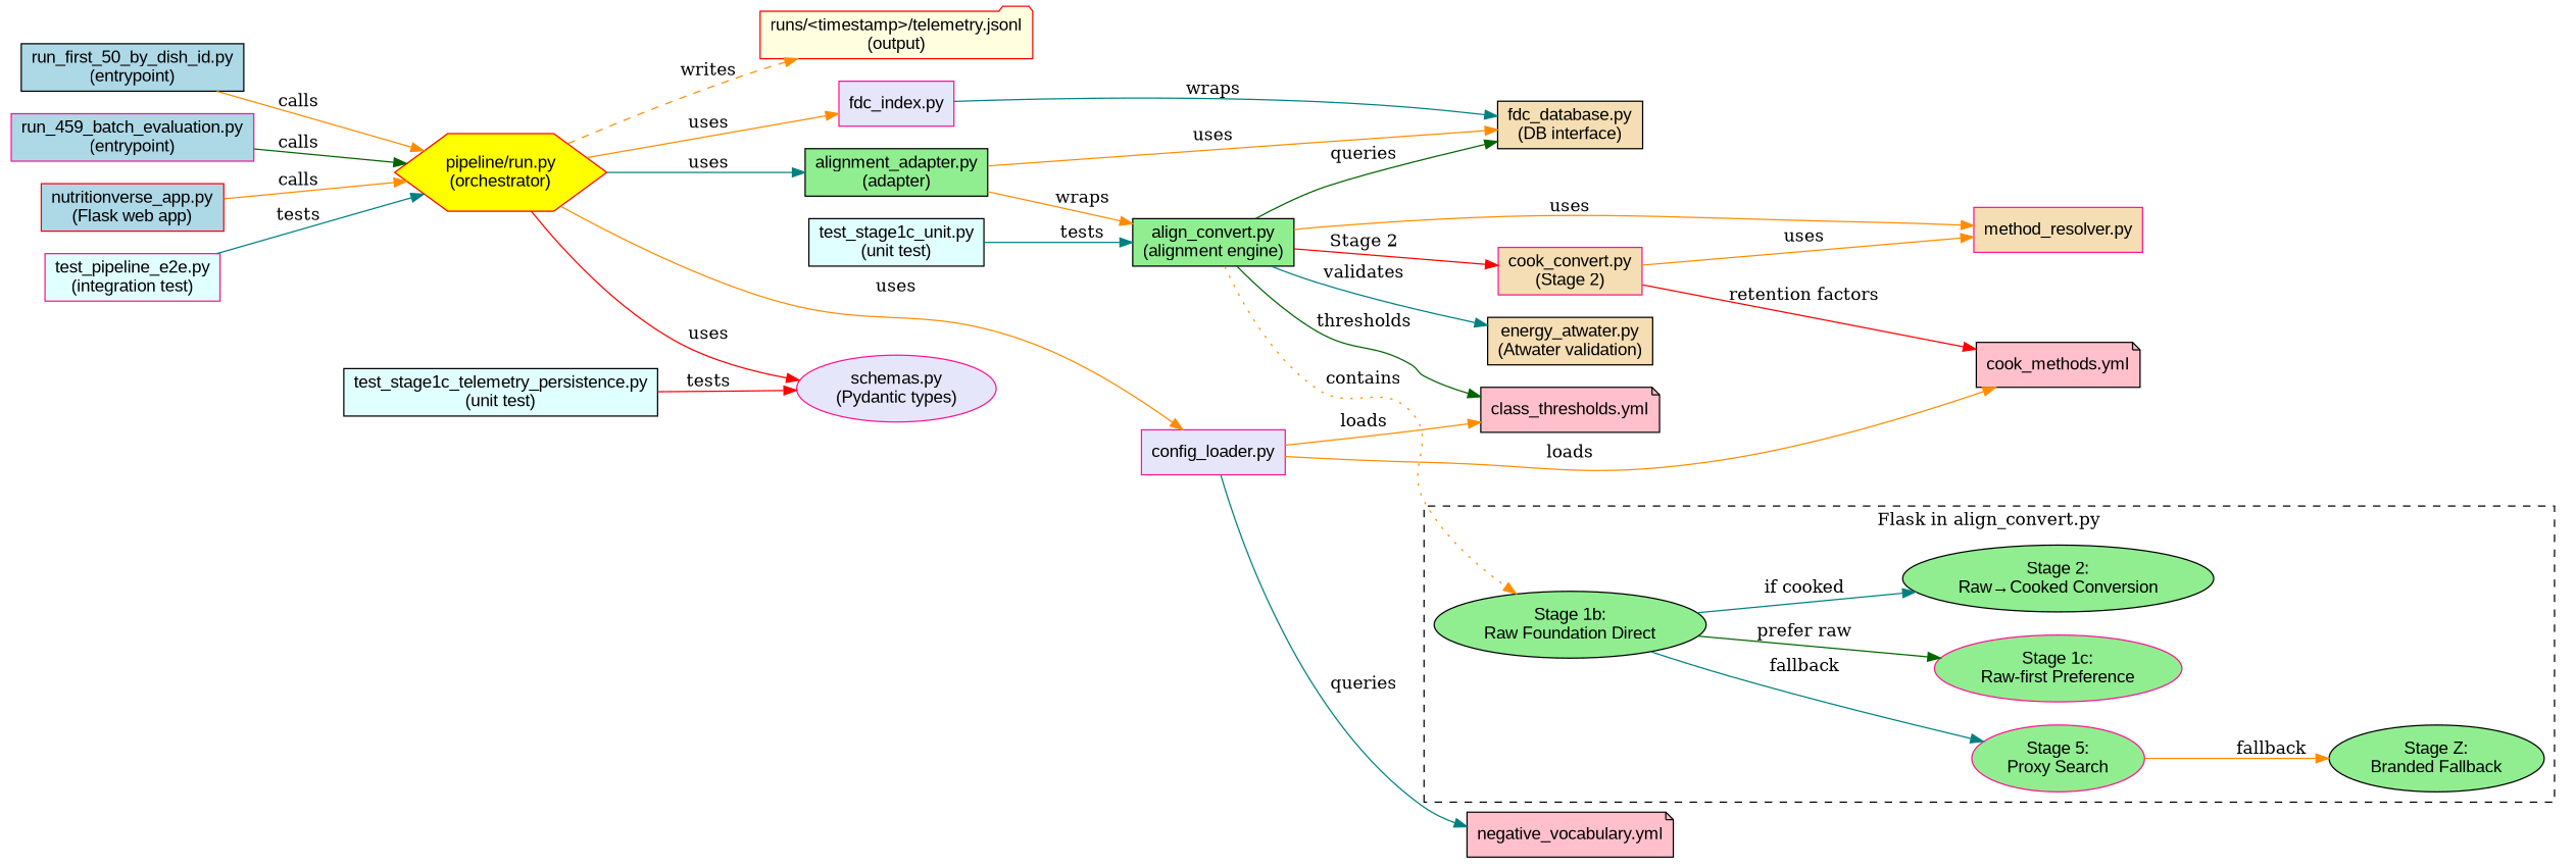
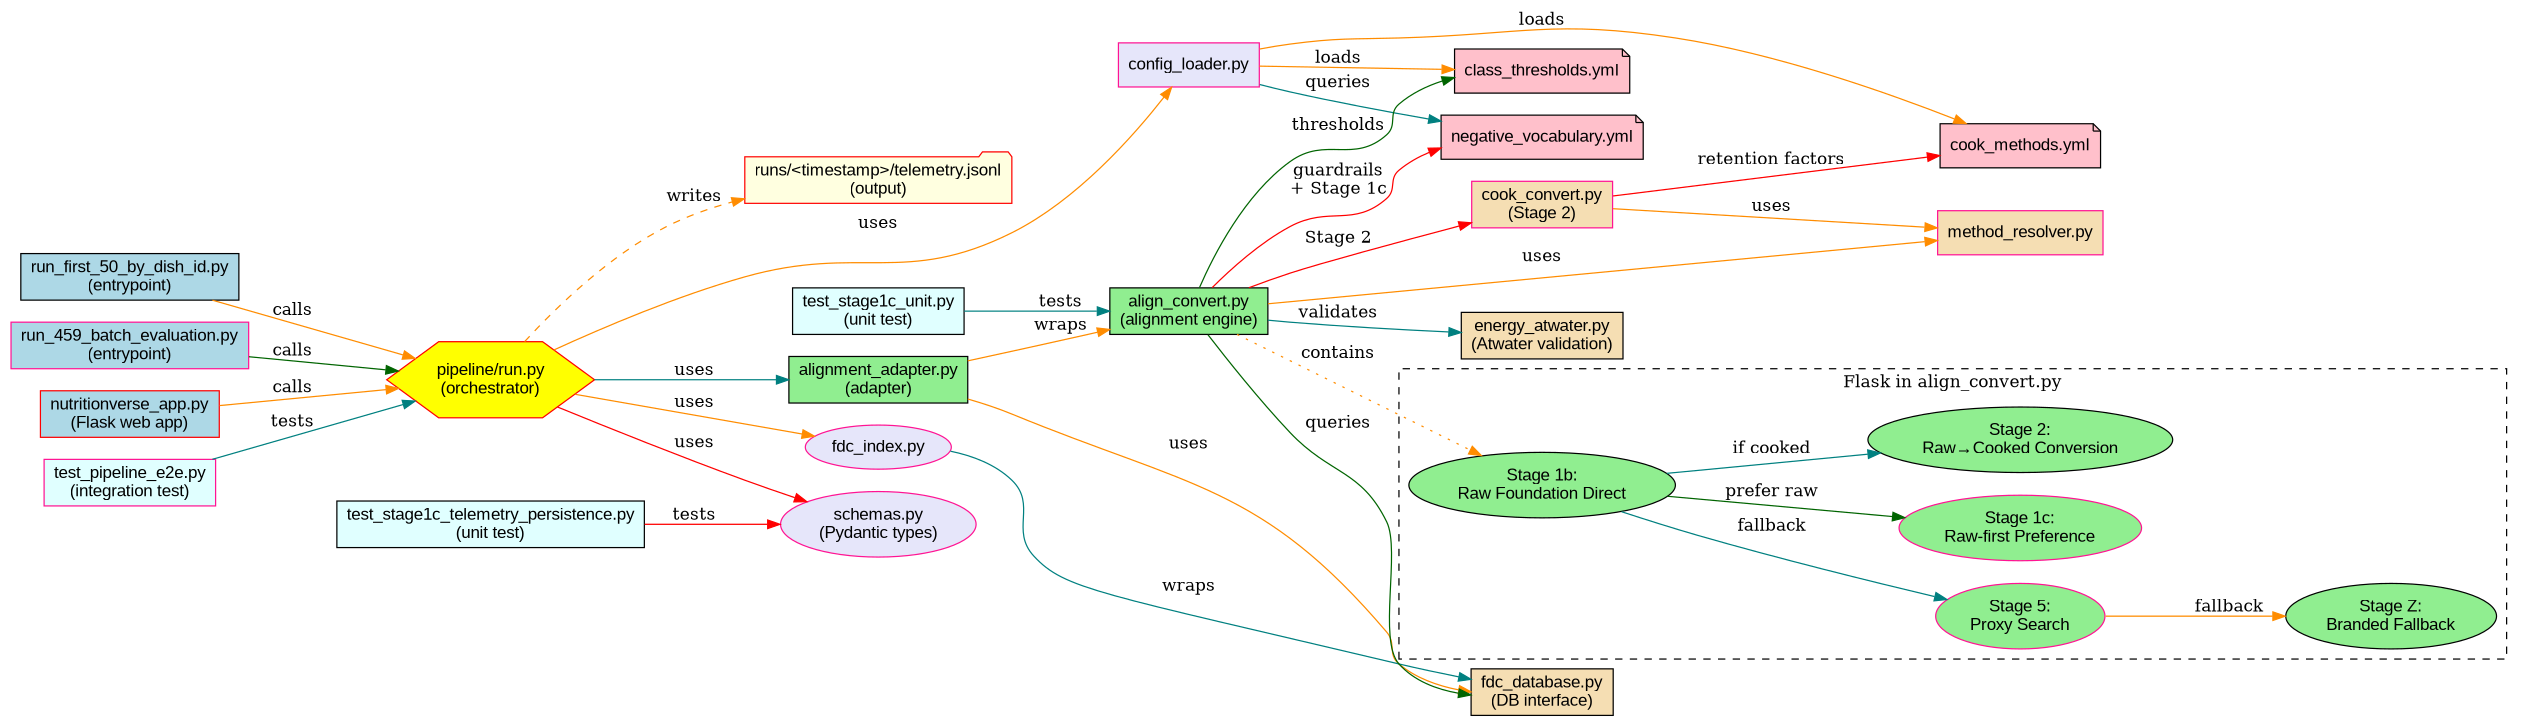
  digraph {
    rankdir=LR
    node [color=black fillcolor=lightgreen fontname=Arial shape=box style=filled]
    edge [color=darkorange]
    n1 [label="Stage 1b:\nRaw Foundation Direct" shape=ellipse]
    n2 [color=deeppink label="Stage 1c:\nRaw-first Preference" shape=ellipse]
    n3 [label="Stage 2:\nRaw→Cooked Conversion" shape=ellipse]
    n4 [color=deeppink label="Stage 5:\nProxy Search" shape=ellipse]
    n5 [label="Stage Z:\nBranded Fallback" shape=ellipse]
    n6 [fillcolor=lightblue label="run_first_50_by_dish_id.py\n(entrypoint)"]
    n7 [color=red fillcolor=yellow label="pipeline/run.py\n(orchestrator)" shape=hexagon]
    n8 [label="alignment_adapter.py\n(adapter)"]
    n9 [color=deeppink fillcolor=lavender label="schemas.py\n(Pydantic types)" shape=ellipse]
    n10 [color=deeppink fillcolor=lavender label="config_loader.py"]
-   n11 [color=deeppink fillcolor=lavender label="fdc_index.py"]
+   n11 [color=deeppink fillcolor=lavender label="fdc_index.py" shape=ellipse]
    n12 [color=red fillcolor=lightyellow label="runs/<timestamp>/telemetry.jsonl\n(output)" shape=folder]
    n13 [color=deeppink fillcolor=lightblue label="run_459_batch_evaluation.py\n(entrypoint)"]
    n14 [color=red fillcolor=lightblue label="nutritionverse_app.py\n(Flask web app)"]
    n15 [label="align_convert.py\n(alignment engine)"]
    n16 [fillcolor=wheat label="fdc_database.py\n(DB interface)"]
    n17 [fillcolor=pink label="negative_vocabulary.yml" shape=note]
    n18 [fillcolor=pink label="class_thresholds.yml" shape=note]
    n19 [fillcolor=pink label="cook_methods.yml" shape=note]
    n20 [color=deeppink fillcolor=wheat label="cook_convert.py\n(Stage 2)"]
    n21 [color=deeppink fillcolor=wheat label="method_resolver.py"]
    n22 [fillcolor=wheat label="energy_atwater.py\n(Atwater validation)"]
    n23 [fillcolor=lightcyan label="test_stage1c_unit.py\n(unit test)"]
    n24 [fillcolor=lightcyan label="test_stage1c_telemetry_persistence.py\n(unit test)"]
    n25 [color=deeppink fillcolor=lightcyan label="test_pipeline_e2e.py\n(integration test)"]
    subgraph cluster_1 {
      label="Flask in align_convert.py"
      style=dashed
      n1
      n2
      n3
      n4
      n5
    }
    n1 -> n2 [color=darkgreen label="prefer raw"]
    n1 -> n3 [color=teal label="if cooked"]
    n1 -> n4 [color=teal label=fallback]
    n4 -> n5 [label=fallback]
    n6 -> n7 [label=calls]
    n7 -> n8 [color=teal label=uses]
    n7 -> n9 [color=red label=uses]
    n7 -> n10 [label=uses]
    n7 -> n11 [label=uses]
    n7 -> n12 [label=writes style=dashed]
    n8 -> n15 [label=wraps]
    n8 -> n16 [label=uses]
    n10 -> n17 [color=teal label=queries]
    n10 -> n18 [label=loads]
    n10 -> n19 [label=loads]
    n11 -> n16 [color=teal label=wraps]
    n13 -> n7 [color=darkgreen label=calls]
    n14 -> n7 [label=calls]
    n15 -> n1 [label=contains style=dotted]
    n15 -> n16 [color=darkgreen label=queries]
+   n15 -> n17 [color=red label="guardrails\n+ Stage 1c"]
    n15 -> n18 [color=darkgreen label=thresholds]
    n15 -> n20 [color=red label="Stage 2"]
    n15 -> n21 [label=uses]
    n15 -> n22 [color=teal label=validates]
    n20 -> n19 [color=red label="retention factors"]
    n20 -> n21 [label=uses]
    n23 -> n15 [color=teal label=tests]
    n24 -> n9 [color=red label=tests]
    n25 -> n7 [color=teal label=tests]
  }
